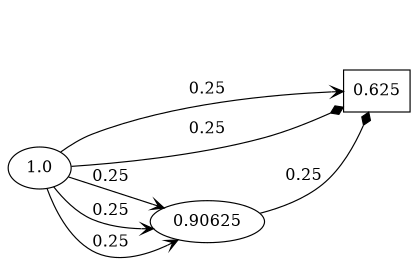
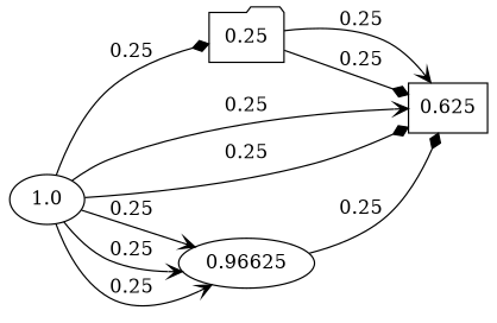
  digraph {
    compound=true
    rankdir=LR
    node [fillcolor=white shape=ellipse style=filled]
    edge [arrowhead=vee]
+   0.25 [shape=folder]
    1.0
    0.625 [shape=box]
-   0.90625
+   0.90625 [label=0.96625]
+   0.25 -> 0.625 [label=0.25]
+   0.25 -> 0.625 [arrowhead=diamond label=0.25]
+   1.0 -> 0.25 [arrowhead=diamond label=0.25]
    1.0 -> 0.625 [label=0.25]
    1.0 -> 0.625 [arrowhead=diamond label=0.25]
    1.0 -> 0.90625 [label=0.25]
    1.0 -> 0.90625 [label=0.25]
    1.0 -> 0.90625 [label=0.25]
    0.90625 -> 0.625 [arrowhead=diamond label=0.25]
  }
